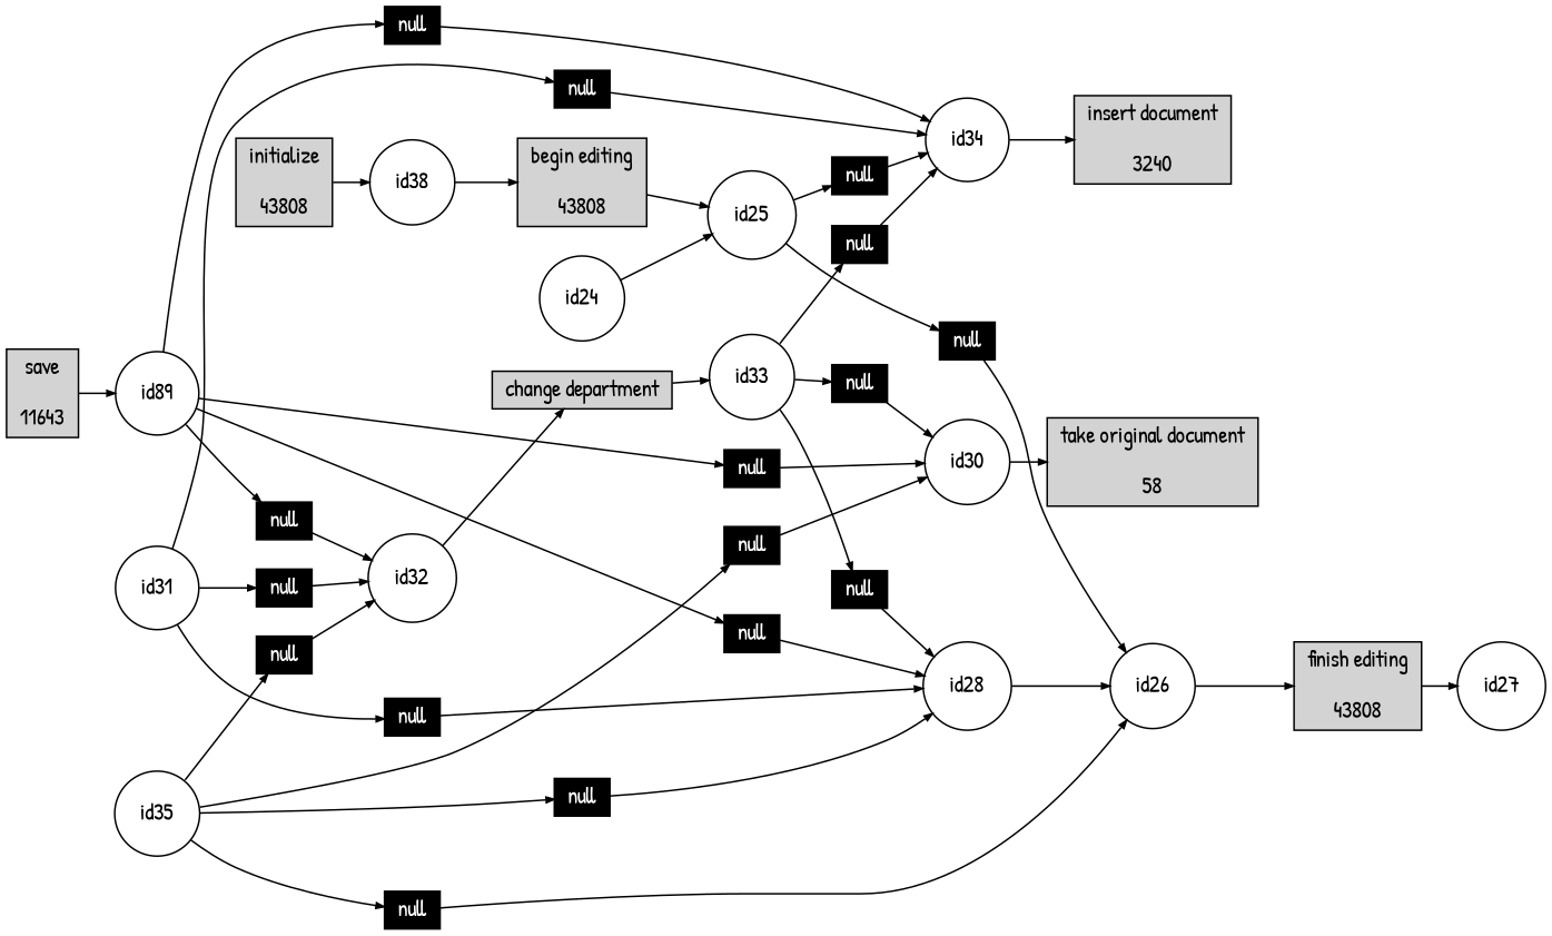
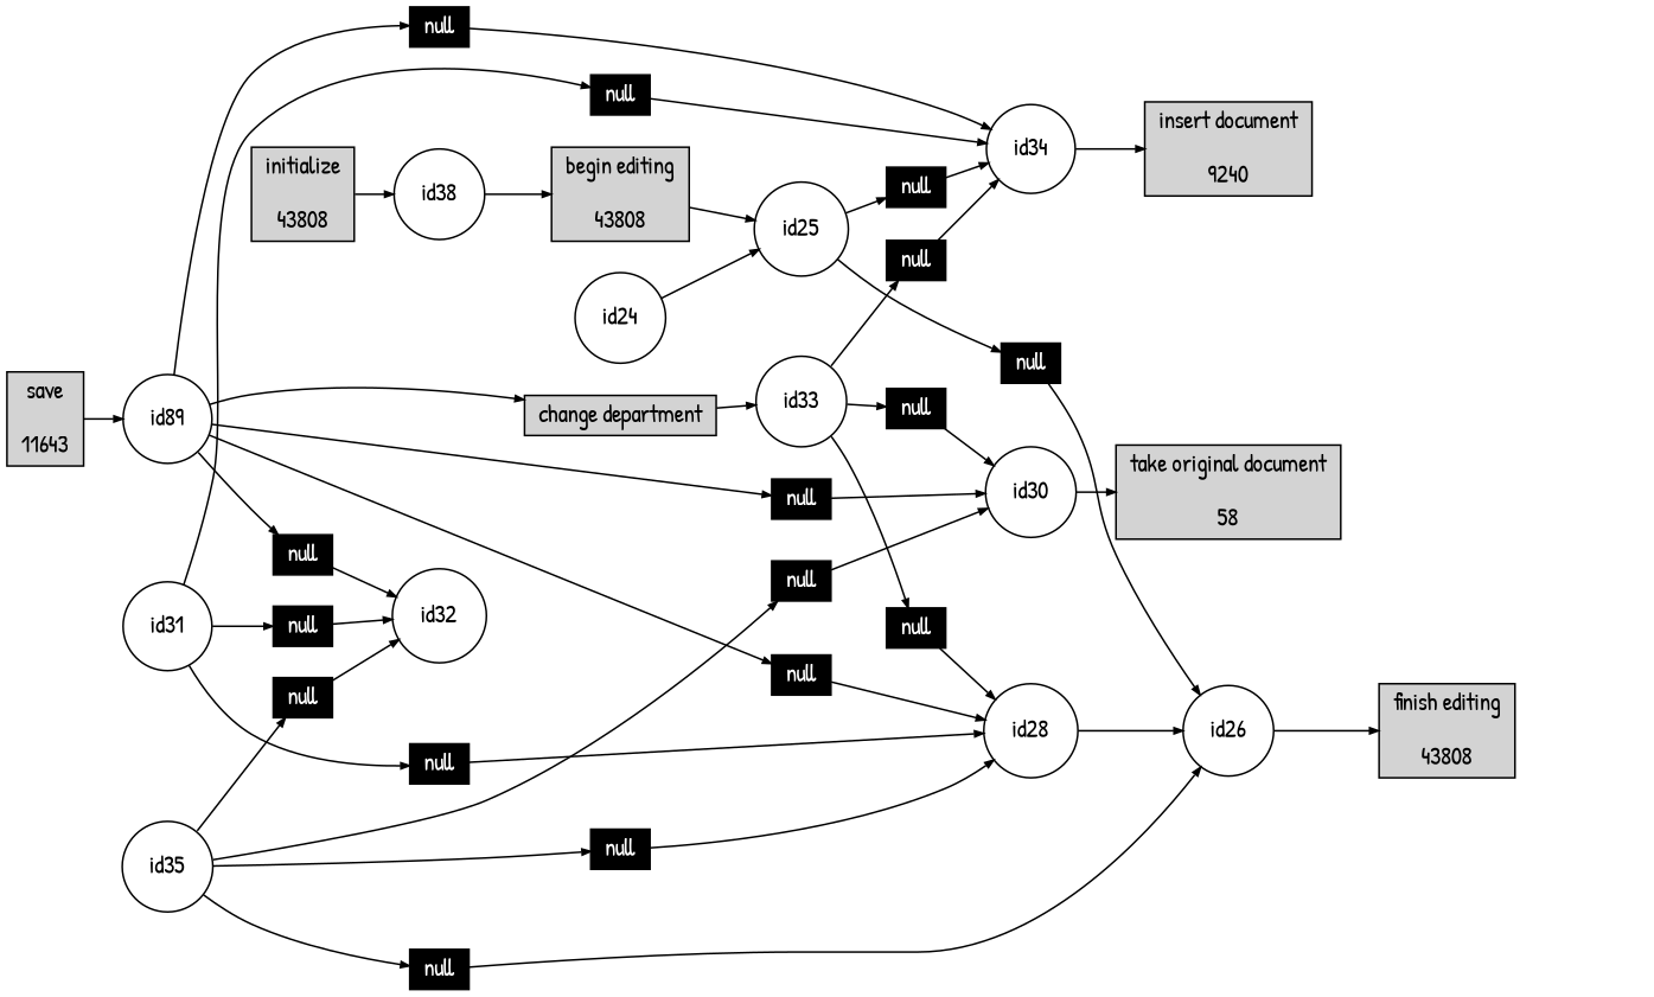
  digraph {
    fontname="Patrick Hand"
    fontsize=14
    rankdir=LR
    ranksep=.3
    remincross=true
    node [fontname="Patrick Hand" fontsize=14 shape=box style=filled]
    edge [arrowsize=0.5 fontname="Patrick Hand"]
    n1 [height=.2 label="initialize\n\n43808" width=.2]
    n2 [height=.2 label=id38 shape=circle width=.2 style=""]
    n3 [height=.2 label="begin editing\n\n43808" width=.2]
    id25 [height=.2 shape=circle width=.2 style=""]
    n5 [color=black fontcolor=white height=.2 label="null\n" width=.2]
    n6 [color=black fontcolor=white height=.2 label="null\n" width=.2]
    id34 [height=.2 shape=circle width=.2 style=""]
-   n8 [height=.2 label="insert document\n\n3240" width=.2]
+   n8 [height=.2 label="insert document\n\n9240" width=.2]
    id26 [height=.2 shape=circle width=.2 style=""]
    n10 [height=.2 label="finish editing\n\n43808" width=.2]
-   id27 [height=.2 shape=circle width=.2 style=""]
    n12 [height=.2 label="save\n\n11643" width=.2]
    n13 [height=.2 label=id89 shape=circle width=.2 style=""]
    n14 [color=black fontcolor=white height=.2 label="null\n" width=.2]
    n15 [color=black fontcolor=white height=.2 label="null\n" width=.2]
    n16 [color=black fontcolor=white height=.2 label="null\n" width=.2]
    n17 [color=black fontcolor=white height=.2 label="null\n" width=.2]
    id30 [height=.2 shape=circle width=.2 style=""]
    n19 [height=.2 label="take original document\n\n58" width=.2]
    id28 [height=.2 shape=circle width=.2 style=""]
    id32 [height=.2 shape=circle width=.2 style=""]
    n22 [height=.2 label="change department\n" width=.2]
    id31 [height=.2 shape=circle width=.2 style=""]
    n24 [color=black fontcolor=white height=.2 label="null\n" width=.2]
    n25 [color=black fontcolor=white height=.2 label="null\n" width=.2]
    n26 [color=black fontcolor=white height=.2 label="null\n" width=.2]
    id33 [height=.2 shape=circle width=.2 style=""]
    n28 [color=black fontcolor=white height=.2 label="null\n" width=.2]
    n29 [color=black fontcolor=white height=.2 label="null\n" width=.2]
    n30 [color=black fontcolor=white height=.2 label="null\n" width=.2]
    id35 [height=.2 shape=circle width=.2 style=""]
    n32 [color=black fontcolor=white height=.2 label="null\n" width=.2]
    n33 [color=black fontcolor=white height=.2 label="null\n" width=.2]
    n34 [color=black fontcolor=white height=.2 label="null\n" width=.2]
    n35 [color=black fontcolor=white height=.2 label="null\n" width=.2]
    id24 [height=.2 shape=circle width=.2 style=""]
    n1 -> n2
    n2 -> n3
    n3 -> id25
    id25 -> n5
    id25 -> n6
    n5 -> id34
    n6 -> id26
    id34 -> n8
    id26 -> n10
-   n10 -> id27
    n12 -> n13
    n13 -> n14
    n13 -> n15
    n13 -> n16
    n13 -> n17
    n14 -> id30
    n15 -> id28
    n16 -> id32
    n17 -> id34
    id30 -> n19
    id28 -> id26
-   id32 -> n22
+   n13 -> n22
    n22 -> id33
    id31 -> n24
    id31 -> n25
    id31 -> n26
    n24 -> id32
    n25 -> id28
    n26 -> id34
    id33 -> n28
    id33 -> n29
    id33 -> n30
    n28 -> id30
    n29 -> id28
    n30 -> id34
    id35 -> n32
    id35 -> n33
    id35 -> n34
    id35 -> n35
    n32 -> id28
    n33 -> id26
    n34 -> id30
    n35 -> id32
    id24 -> id25
  }
